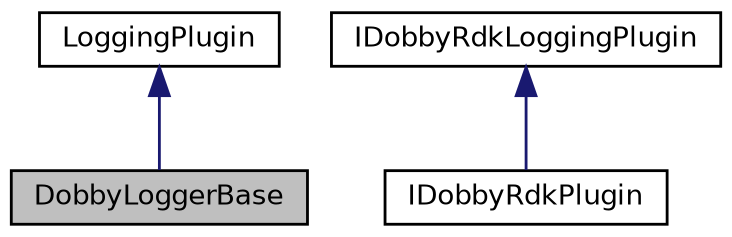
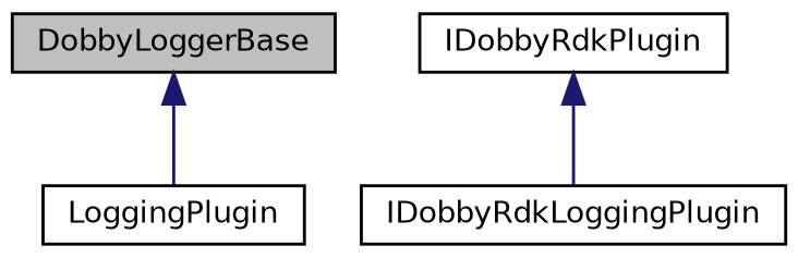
  digraph {
    node [color=black fillcolor=white fontname=Helvetica fontsize=10 shape=record style=filled]
    edge [color=midnightblue dir=back fontname=Helvetica fontsize=10 labelfontname=Helvetica labelfontsize=10 style=solid]
    n1 [fillcolor=grey75 fontcolor=black height=0.2 label=DobbyLoggerBase width=0.4]
    n2 [height=0.2 label=LoggingPlugin width=0.4]
    n3 [height=0.2 label=IDobbyRdkLoggingPlugin width=0.4]
    n4 [height=0.2 label=IDobbyRdkPlugin width=0.4]
-   n2 -> n1
-   n3 -> n4
+   n1 -> n2
+   n4 -> n3
  }
